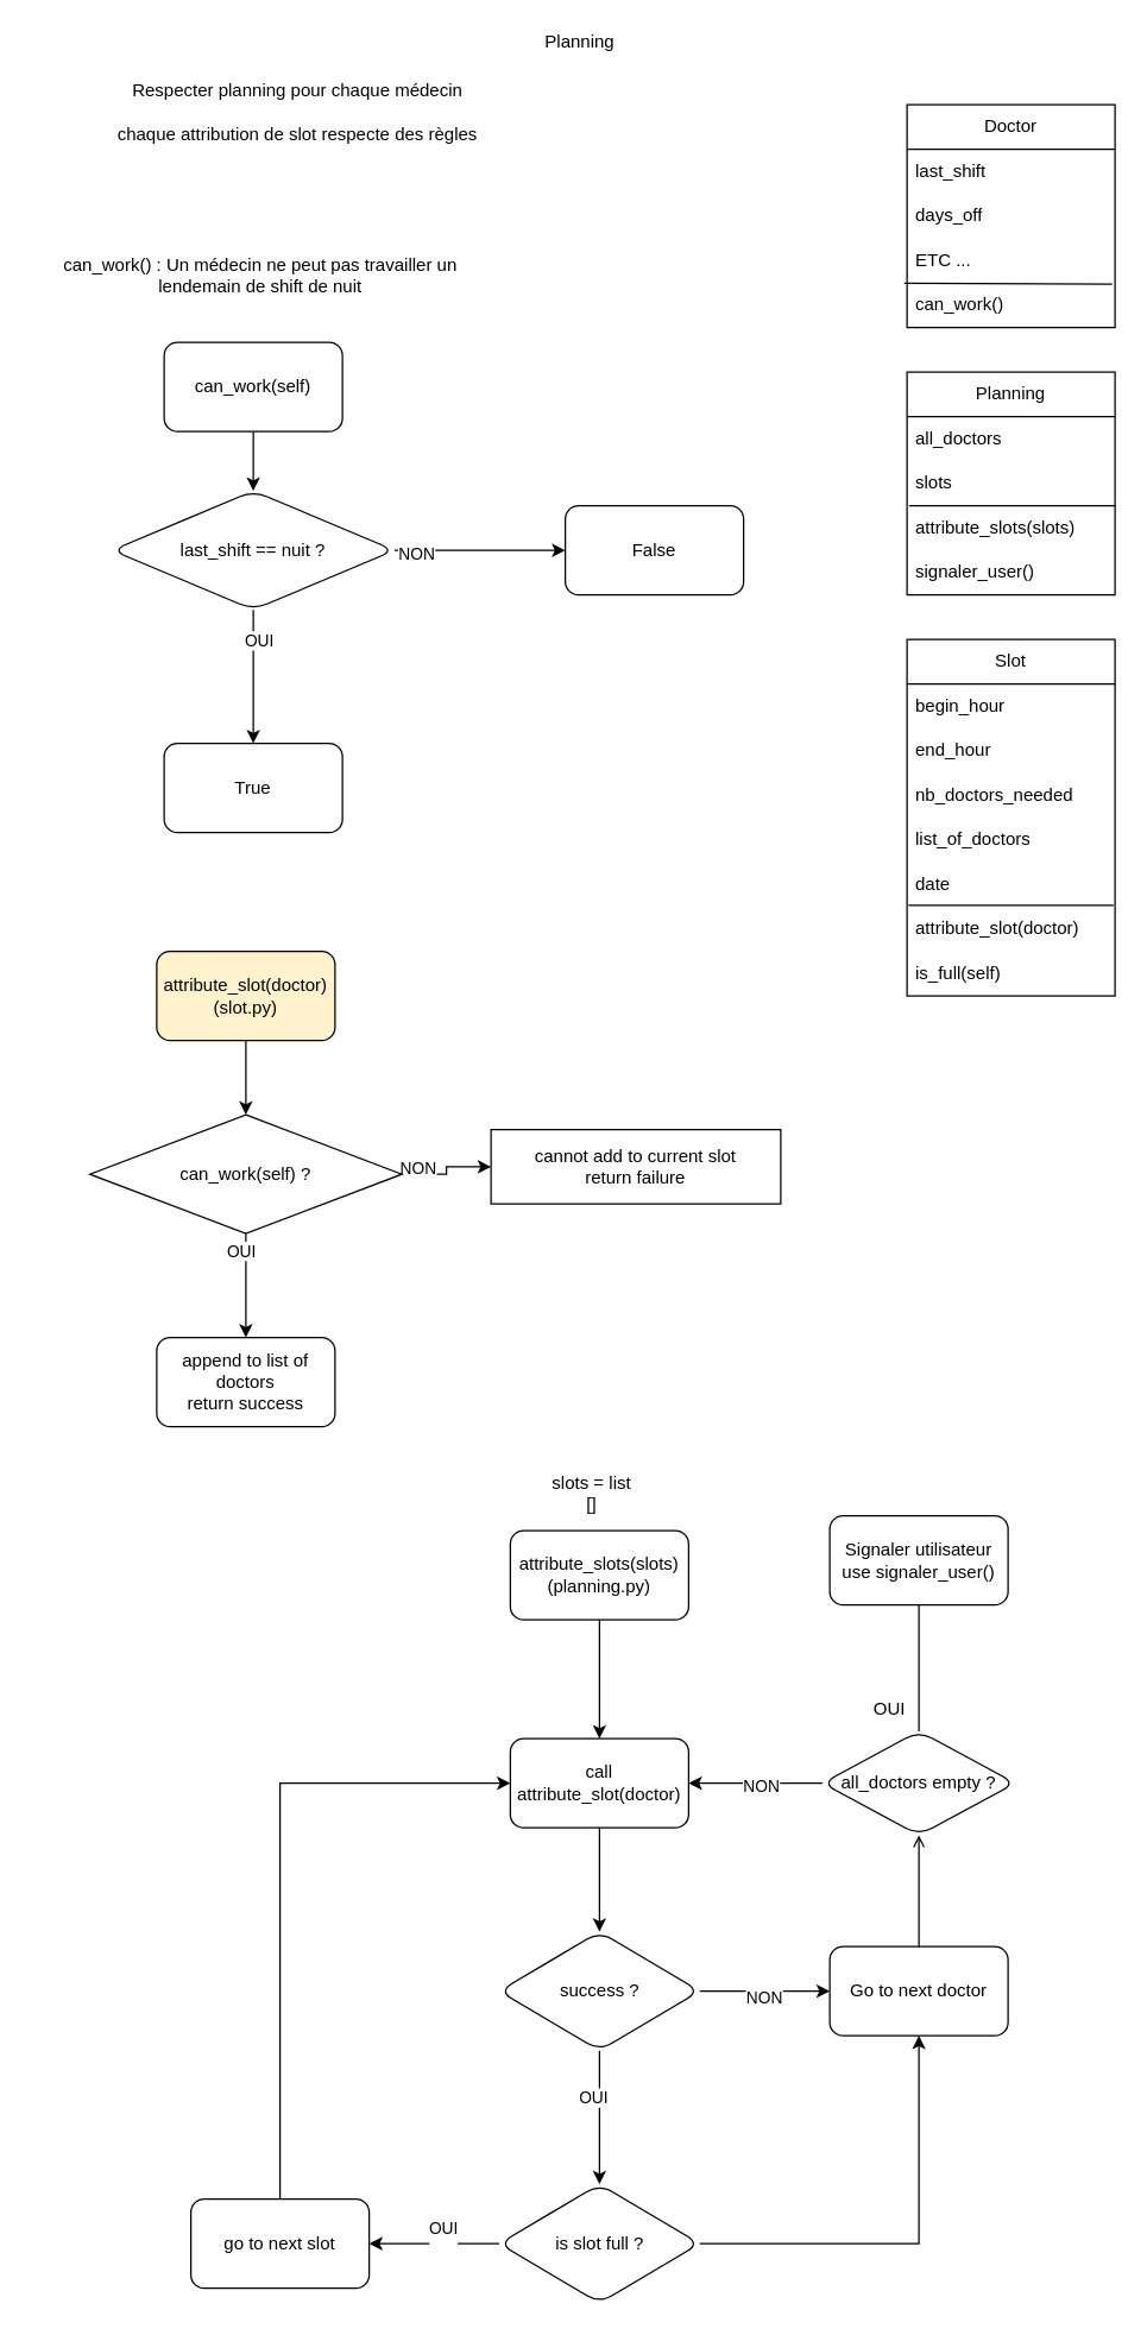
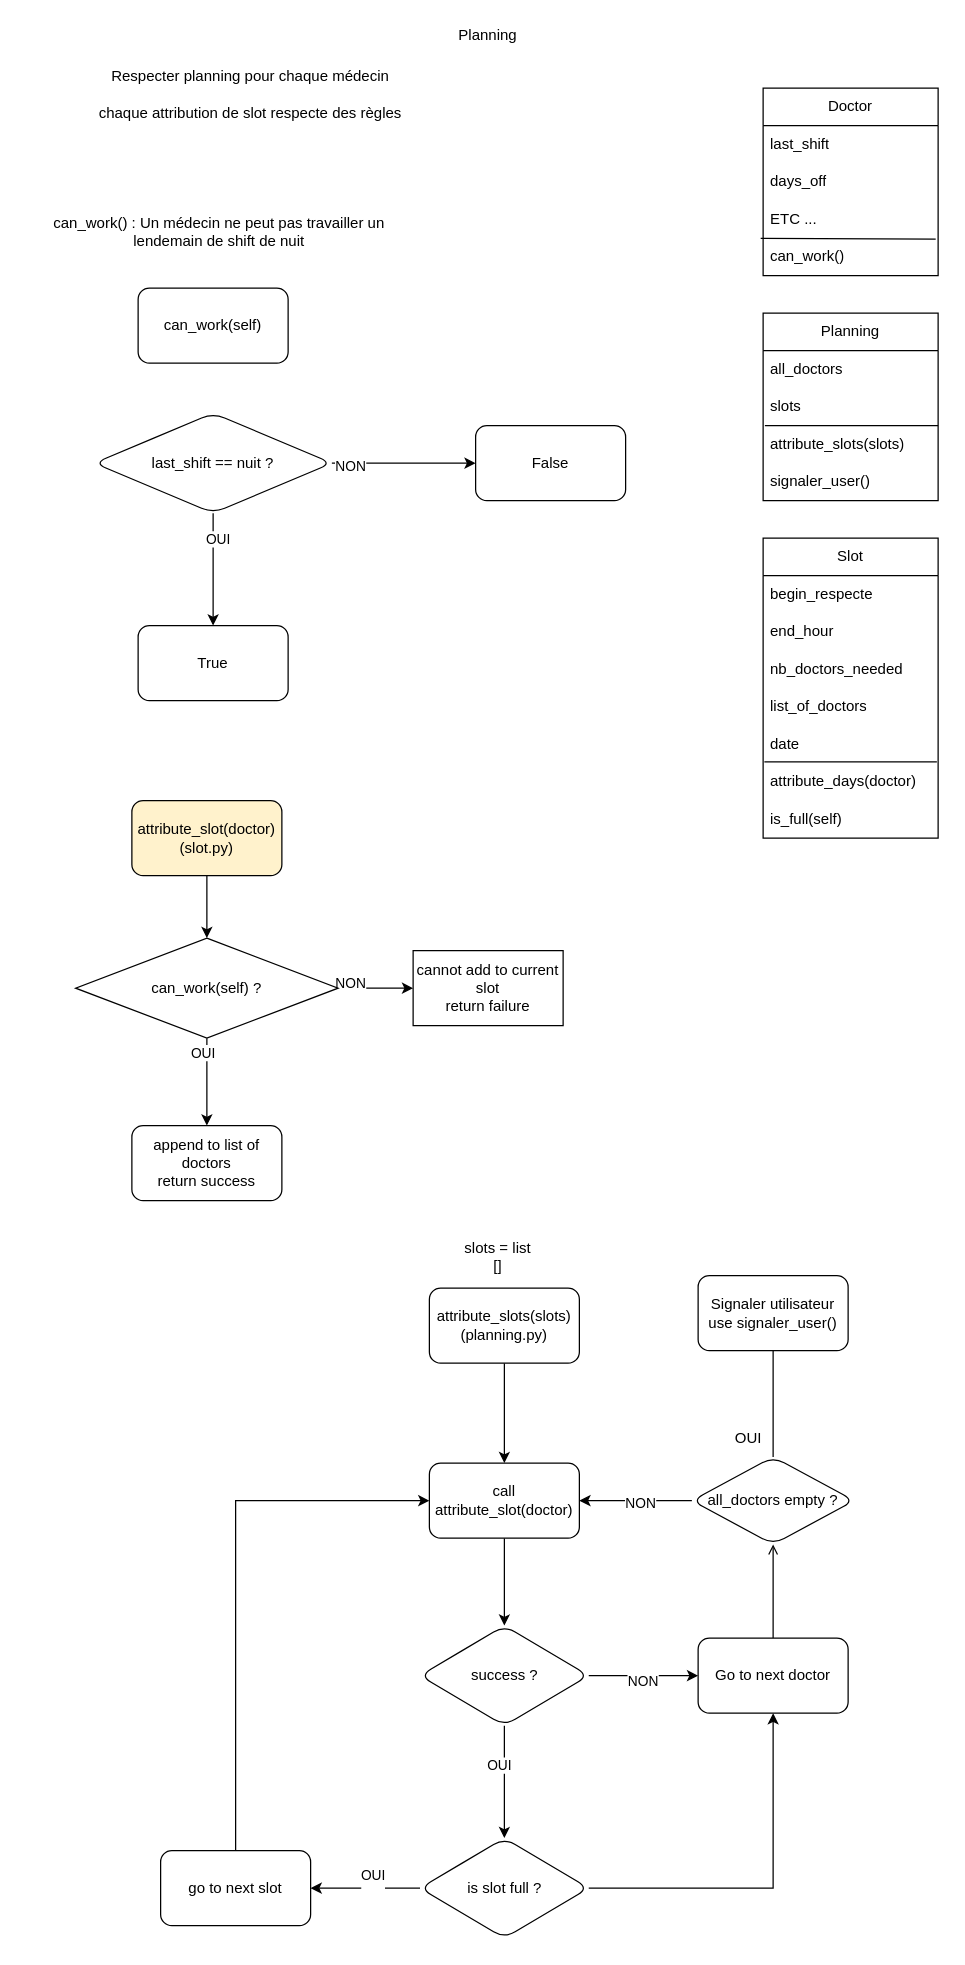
  <mxCell id="0" />
  <mxCell id="1" parent="0" />
  <mxCell id="2" value="&lt;div&gt;Planning&lt;/div&gt;&lt;div&gt;&lt;br&gt;&lt;/div&gt;" style="text;html=1;align=center;verticalAlign=middle;whiteSpace=wrap;rounded=0;" vertex="1" parent="1"><mxGeometry x="360" y="20" width="60" height="30" as="geometry" /></mxCell>
  <mxCell id="3" value="&lt;div&gt;Respecter planning pour chaque médecin&lt;/div&gt;&lt;div&gt;&lt;br&gt;&lt;/div&gt;&lt;div&gt;chaque attribution de slot respecte des règles&lt;/div&gt;" style="text;html=1;align=center;verticalAlign=middle;whiteSpace=wrap;rounded=0;" vertex="1" parent="1"><mxGeometry x="40" y="60" width="320" height="30" as="geometry" /></mxCell>
  <mxCell id="4" value="can_work() : Un médecin ne peut pas travailler un lendemain de shift de nuit" style="text;html=1;align=center;verticalAlign=middle;whiteSpace=wrap;rounded=0;" vertex="1" parent="1"><mxGeometry x="20" y="170" width="310" height="30" as="geometry" /></mxCell>
- <mxCell id="5" value="" style="edgeStyle=orthogonalEdgeStyle;rounded=0;orthogonalLoop=1;jettySize=auto;html=1;" edge="1" parent="1" source="6" target="11"><mxGeometry relative="1" as="geometry" /></mxCell>
  <mxCell id="6" value="can_work(self)" style="rounded=1;whiteSpace=wrap;html=1;" vertex="1" parent="1"><mxGeometry x="110" y="230" width="120" height="60" as="geometry" /></mxCell>
  <mxCell id="7" value="" style="edgeStyle=orthogonalEdgeStyle;rounded=0;orthogonalLoop=1;jettySize=auto;html=1;" edge="1" parent="1" source="11" target="12"><mxGeometry relative="1" as="geometry" /></mxCell>
  <mxCell id="8" value="&lt;div&gt;OUI&lt;/div&gt;" style="edgeLabel;html=1;align=center;verticalAlign=middle;resizable=0;points=[];" vertex="1" connectable="0" parent="7"><mxGeometry x="-0.556" y="3" relative="1" as="geometry"><mxPoint as="offset" /></mxGeometry></mxCell>
  <mxCell id="9" value="" style="edgeStyle=orthogonalEdgeStyle;rounded=0;orthogonalLoop=1;jettySize=auto;html=1;" edge="1" parent="1" source="11" target="13"><mxGeometry relative="1" as="geometry" /></mxCell>
  <mxCell id="10" value="NON" style="edgeLabel;html=1;align=center;verticalAlign=middle;resizable=0;points=[];" vertex="1" connectable="0" parent="9"><mxGeometry x="-0.756" y="-2" relative="1" as="geometry"><mxPoint as="offset" /></mxGeometry></mxCell>
  <mxCell id="11" value="last_shift == nuit ?" style="rhombus;whiteSpace=wrap;html=1;rounded=1;" vertex="1" parent="1"><mxGeometry x="75" y="330" width="190" height="80" as="geometry" /></mxCell>
  <mxCell id="12" value="True" style="whiteSpace=wrap;html=1;rounded=1;" vertex="1" parent="1"><mxGeometry x="110" y="500" width="120" height="60" as="geometry" /></mxCell>
  <mxCell id="13" value="False" style="whiteSpace=wrap;html=1;rounded=1;" vertex="1" parent="1"><mxGeometry x="380" y="340" width="120" height="60" as="geometry" /></mxCell>
  <mxCell id="14" value="Doctor" style="swimlane;fontStyle=0;childLayout=stackLayout;horizontal=1;startSize=30;horizontalStack=0;resizeParent=1;resizeParentMax=0;resizeLast=0;collapsible=1;marginBottom=0;whiteSpace=wrap;html=1;" vertex="1" parent="1"><mxGeometry x="610" y="70" width="140" height="150" as="geometry" /></mxCell>
  <mxCell id="15" value="last_shift" style="text;strokeColor=none;fillColor=none;align=left;verticalAlign=middle;spacingLeft=4;spacingRight=4;overflow=hidden;points=[[0,0.5],[1,0.5]];portConstraint=eastwest;rotatable=0;whiteSpace=wrap;html=1;" vertex="1" parent="14"><mxGeometry y="30" width="140" height="30" as="geometry" /></mxCell>
  <mxCell id="16" value="days_off" style="text;strokeColor=none;fillColor=none;align=left;verticalAlign=middle;spacingLeft=4;spacingRight=4;overflow=hidden;points=[[0,0.5],[1,0.5]];portConstraint=eastwest;rotatable=0;whiteSpace=wrap;html=1;" vertex="1" parent="14"><mxGeometry y="60" width="140" height="30" as="geometry" /></mxCell>
  <mxCell id="17" value="&lt;div&gt;ETC ...&lt;/div&gt;" style="text;strokeColor=none;fillColor=none;align=left;verticalAlign=middle;spacingLeft=4;spacingRight=4;overflow=hidden;points=[[0,0.5],[1,0.5]];portConstraint=eastwest;rotatable=0;whiteSpace=wrap;html=1;" vertex="1" parent="14"><mxGeometry y="90" width="140" height="30" as="geometry" /></mxCell>
  <mxCell id="18" value="&lt;div&gt;can_work()&lt;/div&gt;" style="text;strokeColor=none;fillColor=none;align=left;verticalAlign=middle;spacingLeft=4;spacingRight=4;overflow=hidden;points=[[0,0.5],[1,0.5]];portConstraint=eastwest;rotatable=0;whiteSpace=wrap;html=1;" vertex="1" parent="14"><mxGeometry y="120" width="140" height="30" as="geometry" /></mxCell>
  <mxCell id="19" value="" style="endArrow=none;html=1;rounded=0;exitX=-0.014;exitY=1.006;exitDx=0;exitDy=0;exitPerimeter=0;entryX=0.986;entryY=0.028;entryDx=0;entryDy=0;entryPerimeter=0;" edge="1" parent="14" source="17" target="18"><mxGeometry width="50" height="50" relative="1" as="geometry"><mxPoint x="-135" y="180" as="sourcePoint" /><mxPoint x="-85" y="130" as="targetPoint" /></mxGeometry></mxCell>
  <mxCell id="20" value="Planning" style="swimlane;fontStyle=0;childLayout=stackLayout;horizontal=1;startSize=30;horizontalStack=0;resizeParent=1;resizeParentMax=0;resizeLast=0;collapsible=1;marginBottom=0;whiteSpace=wrap;html=1;" vertex="1" parent="1"><mxGeometry x="610" y="250" width="140" height="150" as="geometry" /></mxCell>
  <mxCell id="21" value="all_doctors" style="text;strokeColor=none;fillColor=none;align=left;verticalAlign=middle;spacingLeft=4;spacingRight=4;overflow=hidden;points=[[0,0.5],[1,0.5]];portConstraint=eastwest;rotatable=0;whiteSpace=wrap;html=1;" vertex="1" parent="20"><mxGeometry y="30" width="140" height="30" as="geometry" /></mxCell>
  <mxCell id="22" value="slots" style="text;strokeColor=none;fillColor=none;align=left;verticalAlign=middle;spacingLeft=4;spacingRight=4;overflow=hidden;points=[[0,0.5],[1,0.5]];portConstraint=eastwest;rotatable=0;whiteSpace=wrap;html=1;" vertex="1" parent="20"><mxGeometry y="60" width="140" height="30" as="geometry" /></mxCell>
  <mxCell id="23" value="" style="endArrow=none;html=1;rounded=0;exitX=0.011;exitY=0.017;exitDx=0;exitDy=0;exitPerimeter=0;entryX=1.001;entryY=0.017;entryDx=0;entryDy=0;entryPerimeter=0;" edge="1" parent="20"><mxGeometry width="50" height="50" relative="1" as="geometry"><mxPoint x="1.4" y="90.0" as="sourcePoint" /><mxPoint x="140.0" y="90.0" as="targetPoint" /></mxGeometry></mxCell>
  <mxCell id="24" value="attribute_slots(slots)" style="text;strokeColor=none;fillColor=none;align=left;verticalAlign=middle;spacingLeft=4;spacingRight=4;overflow=hidden;points=[[0,0.5],[1,0.5]];portConstraint=eastwest;rotatable=0;whiteSpace=wrap;html=1;" vertex="1" parent="20"><mxGeometry y="90" width="140" height="30" as="geometry" /></mxCell>
  <mxCell id="25" value="signaler_user()" style="text;strokeColor=none;fillColor=none;align=left;verticalAlign=middle;spacingLeft=4;spacingRight=4;overflow=hidden;points=[[0,0.5],[1,0.5]];portConstraint=eastwest;rotatable=0;whiteSpace=wrap;html=1;" vertex="1" parent="20"><mxGeometry y="120" width="140" height="30" as="geometry" /></mxCell>
  <mxCell id="26" value="Slot" style="swimlane;fontStyle=0;childLayout=stackLayout;horizontal=1;startSize=30;horizontalStack=0;resizeParent=1;resizeParentMax=0;resizeLast=0;collapsible=1;marginBottom=0;whiteSpace=wrap;html=1;" vertex="1" parent="1"><mxGeometry x="610" y="430" width="140" height="240" as="geometry" /></mxCell>
- <mxCell id="27" value="begin_hour" style="text;strokeColor=none;fillColor=none;align=left;verticalAlign=middle;spacingLeft=4;spacingRight=4;overflow=hidden;points=[[0,0.5],[1,0.5]];portConstraint=eastwest;rotatable=0;whiteSpace=wrap;html=1;" vertex="1" parent="26"><mxGeometry y="30" width="140" height="30" as="geometry" /></mxCell>
+ <mxCell id="27" value="begin_respecte" style="text;strokeColor=none;fillColor=none;align=left;verticalAlign=middle;spacingLeft=4;spacingRight=4;overflow=hidden;points=[[0,0.5],[1,0.5]];portConstraint=eastwest;rotatable=0;whiteSpace=wrap;html=1;" vertex="1" parent="26"><mxGeometry y="30" width="140" height="30" as="geometry" /></mxCell>
  <mxCell id="28" value="end_hour" style="text;strokeColor=none;fillColor=none;align=left;verticalAlign=middle;spacingLeft=4;spacingRight=4;overflow=hidden;points=[[0,0.5],[1,0.5]];portConstraint=eastwest;rotatable=0;whiteSpace=wrap;html=1;" vertex="1" parent="26"><mxGeometry y="60" width="140" height="30" as="geometry" /></mxCell>
  <mxCell id="29" value="&lt;div&gt;nb_doctors_needed&lt;/div&gt;" style="text;strokeColor=none;fillColor=none;align=left;verticalAlign=middle;spacingLeft=4;spacingRight=4;overflow=hidden;points=[[0,0.5],[1,0.5]];portConstraint=eastwest;rotatable=0;whiteSpace=wrap;html=1;" vertex="1" parent="26"><mxGeometry y="90" width="140" height="30" as="geometry" /></mxCell>
  <mxCell id="30" value="list_of_doctors" style="text;strokeColor=none;fillColor=none;align=left;verticalAlign=middle;spacingLeft=4;spacingRight=4;overflow=hidden;points=[[0,0.5],[1,0.5]];portConstraint=eastwest;rotatable=0;whiteSpace=wrap;html=1;" vertex="1" parent="26"><mxGeometry y="120" width="140" height="30" as="geometry" /></mxCell>
  <mxCell id="31" value="date" style="text;strokeColor=none;fillColor=none;align=left;verticalAlign=middle;spacingLeft=4;spacingRight=4;overflow=hidden;points=[[0,0.5],[1,0.5]];portConstraint=eastwest;rotatable=0;whiteSpace=wrap;html=1;" vertex="1" parent="26"><mxGeometry y="150" width="140" height="30" as="geometry" /></mxCell>
  <mxCell id="32" value="" style="endArrow=none;html=1;rounded=0;exitX=0.011;exitY=0.017;exitDx=0;exitDy=0;exitPerimeter=0;entryX=1.001;entryY=0.017;entryDx=0;entryDy=0;entryPerimeter=0;" edge="1" parent="26"><mxGeometry width="50" height="50" relative="1" as="geometry"><mxPoint x="1" y="179.09" as="sourcePoint" /><mxPoint x="139" y="179.09" as="targetPoint" /></mxGeometry></mxCell>
- <mxCell id="33" value="attribute_slot(doctor)" style="text;strokeColor=none;fillColor=none;align=left;verticalAlign=middle;spacingLeft=4;spacingRight=4;overflow=hidden;points=[[0,0.5],[1,0.5]];portConstraint=eastwest;rotatable=0;whiteSpace=wrap;html=1;" vertex="1" parent="26"><mxGeometry y="180" width="140" height="30" as="geometry" /></mxCell>
+ <mxCell id="33" value="attribute_days(doctor)" style="text;strokeColor=none;fillColor=none;align=left;verticalAlign=middle;spacingLeft=4;spacingRight=4;overflow=hidden;points=[[0,0.5],[1,0.5]];portConstraint=eastwest;rotatable=0;whiteSpace=wrap;html=1;" vertex="1" parent="26"><mxGeometry y="180" width="140" height="30" as="geometry" /></mxCell>
  <mxCell id="34" value="is_full(self)" style="text;strokeColor=none;fillColor=none;align=left;verticalAlign=middle;spacingLeft=4;spacingRight=4;overflow=hidden;points=[[0,0.5],[1,0.5]];portConstraint=eastwest;rotatable=0;whiteSpace=wrap;html=1;" vertex="1" parent="26"><mxGeometry y="210" width="140" height="30" as="geometry" /></mxCell>
  <mxCell id="35" value="" style="edgeStyle=orthogonalEdgeStyle;rounded=0;orthogonalLoop=1;jettySize=auto;html=1;" edge="1" parent="1" source="36" target="41"><mxGeometry relative="1" as="geometry" /></mxCell>
  <mxCell id="36" value="&lt;div&gt;attribute_slot(doctor)&lt;/div&gt;&lt;div&gt;(slot.py)&lt;/div&gt;" style="rounded=1;whiteSpace=wrap;html=1;fillColor=#fff2cc;" vertex="1" parent="1"><mxGeometry x="105" y="640" width="120" height="60" as="geometry" /></mxCell>
  <mxCell id="37" value="" style="edgeStyle=orthogonalEdgeStyle;rounded=0;orthogonalLoop=1;jettySize=auto;html=1;" edge="1" parent="1" source="41"><mxGeometry relative="1" as="geometry"><mxPoint x="165" y="900" as="targetPoint" /></mxGeometry></mxCell>
  <mxCell id="38" value="&lt;div&gt;OUI&lt;/div&gt;" style="edgeLabel;html=1;align=center;verticalAlign=middle;resizable=0;points=[];" vertex="1" connectable="0" parent="37"><mxGeometry x="-0.689" y="-4" relative="1" as="geometry"><mxPoint as="offset" /></mxGeometry></mxCell>
  <mxCell id="39" value="" style="edgeStyle=orthogonalEdgeStyle;rounded=0;orthogonalLoop=1;jettySize=auto;html=1;" edge="1" parent="1" source="41" target="43"><mxGeometry relative="1" as="geometry" /></mxCell>
  <mxCell id="40" value="NON" style="edgeLabel;html=1;align=center;verticalAlign=middle;resizable=0;points=[];" vertex="1" connectable="0" parent="39"><mxGeometry x="-0.69" y="5" relative="1" as="geometry"><mxPoint as="offset" /></mxGeometry></mxCell>
  <mxCell id="41" value="can_work(self) ?" style="rhombus;whiteSpace=wrap;html=1;" vertex="1" parent="1"><mxGeometry x="60" y="750" width="210" height="80" as="geometry" /></mxCell>
  <mxCell id="42" value="&lt;div&gt;append to list of doctors&lt;br&gt;return success&lt;/div&gt;" style="rounded=1;whiteSpace=wrap;html=1;" vertex="1" parent="1"><mxGeometry x="105" y="900" width="120" height="60" as="geometry" /></mxCell>
- <mxCell id="43" value="cannot add to current slot&lt;br&gt;return failure" style="whiteSpace=wrap;html=1;" vertex="1" parent="1"><mxGeometry x="330" y="760" width="195" height="50" as="geometry" /></mxCell>
+ <mxCell id="43" value="cannot add to current slot&lt;br&gt;return failure" style="whiteSpace=wrap;html=1;" vertex="1" parent="1"><mxGeometry x="330" y="760" width="120" height="60" as="geometry" /></mxCell>
  <mxCell id="44" value="" style="edgeStyle=orthogonalEdgeStyle;rounded=0;orthogonalLoop=1;jettySize=auto;html=1;" edge="1" parent="1" source="45"><mxGeometry relative="1" as="geometry"><mxPoint x="403" y="1170" as="targetPoint" /></mxGeometry></mxCell>
  <mxCell id="45" value="attribute_slots(slots)&lt;br&gt;(planning.py)" style="rounded=1;whiteSpace=wrap;html=1;" vertex="1" parent="1"><mxGeometry x="343" y="1030" width="120" height="60" as="geometry" /></mxCell>
  <mxCell id="46" value="slots = list []" style="text;html=1;align=center;verticalAlign=middle;whiteSpace=wrap;rounded=0;" vertex="1" parent="1"><mxGeometry x="368" y="990" width="60" height="30" as="geometry" /></mxCell>
  <mxCell id="47" value="" style="edgeStyle=orthogonalEdgeStyle;rounded=0;orthogonalLoop=1;jettySize=auto;html=1;" edge="1" parent="1" source="48" target="53"><mxGeometry relative="1" as="geometry" /></mxCell>
  <mxCell id="48" value="call attribute_slot(doctor)" style="whiteSpace=wrap;html=1;rounded=1;" vertex="1" parent="1"><mxGeometry x="343" y="1170" width="120" height="60" as="geometry" /></mxCell>
  <mxCell id="49" value="" style="edgeStyle=orthogonalEdgeStyle;rounded=0;orthogonalLoop=1;jettySize=auto;html=1;" edge="1" parent="1" source="53"><mxGeometry relative="1" as="geometry"><mxPoint x="403" y="1470" as="targetPoint" /></mxGeometry></mxCell>
  <mxCell id="50" value="OUI" style="edgeLabel;html=1;align=center;verticalAlign=middle;resizable=0;points=[];" vertex="1" connectable="0" parent="49"><mxGeometry x="-0.311" y="-5" relative="1" as="geometry"><mxPoint as="offset" /></mxGeometry></mxCell>
  <mxCell id="51" value="" style="edgeStyle=orthogonalEdgeStyle;rounded=0;orthogonalLoop=1;jettySize=auto;html=1;" edge="1" parent="1" source="53" target="61"><mxGeometry relative="1" as="geometry" /></mxCell>
  <mxCell id="52" value="NON" style="edgeLabel;html=1;align=center;verticalAlign=middle;resizable=0;points=[];" vertex="1" connectable="0" parent="51"><mxGeometry x="-0.006" y="-4" relative="1" as="geometry"><mxPoint as="offset" /></mxGeometry></mxCell>
  <mxCell id="53" value="success ?" style="rhombus;whiteSpace=wrap;html=1;rounded=1;" vertex="1" parent="1"><mxGeometry x="335.5" y="1300" width="135" height="80" as="geometry" /></mxCell>
  <mxCell id="54" value="" style="edgeStyle=orthogonalEdgeStyle;rounded=0;orthogonalLoop=1;jettySize=auto;html=1;" edge="1" parent="1" source="57" target="59"><mxGeometry relative="1" as="geometry" /></mxCell>
  <mxCell id="55" value="&lt;div&gt;OUI&lt;/div&gt;&lt;div&gt;&lt;br&gt;&lt;/div&gt;" style="edgeLabel;html=1;align=center;verticalAlign=middle;resizable=0;points=[];" vertex="1" connectable="0" parent="54"><mxGeometry x="-0.12" y="-4" relative="1" as="geometry"><mxPoint x="1" as="offset" /></mxGeometry></mxCell>
  <mxCell id="56" style="edgeStyle=orthogonalEdgeStyle;rounded=0;orthogonalLoop=1;jettySize=auto;html=1;entryX=0.5;entryY=1;entryDx=0;entryDy=0;" edge="1" parent="1" source="57" target="61"><mxGeometry relative="1" as="geometry" /></mxCell>
  <mxCell id="57" value="is slot full ?" style="rhombus;whiteSpace=wrap;html=1;rounded=1;" vertex="1" parent="1"><mxGeometry x="335.5" y="1470" width="135" height="80" as="geometry" /></mxCell>
  <mxCell id="58" style="edgeStyle=orthogonalEdgeStyle;rounded=0;orthogonalLoop=1;jettySize=auto;html=1;exitX=0.5;exitY=0;exitDx=0;exitDy=0;entryX=0;entryY=0.5;entryDx=0;entryDy=0;" edge="1" parent="1" source="59" target="48"><mxGeometry relative="1" as="geometry" /></mxCell>
  <mxCell id="59" value="go to next slot" style="whiteSpace=wrap;html=1;rounded=1;" vertex="1" parent="1"><mxGeometry x="128" y="1480" width="120" height="60" as="geometry" /></mxCell>
  <mxCell id="60" value="" style="edgeStyle=orthogonalEdgeStyle;rounded=0;orthogonalLoop=1;jettySize=auto;html=1;endArrow=open;" edge="1" parent="1" source="61" target="65"><mxGeometry relative="1" as="geometry" /></mxCell>
  <mxCell id="61" value="Go to next doctor" style="whiteSpace=wrap;html=1;rounded=1;" vertex="1" parent="1"><mxGeometry x="558" y="1310" width="120" height="60" as="geometry" /></mxCell>
  <mxCell id="62" value="" style="edgeStyle=orthogonalEdgeStyle;rounded=0;orthogonalLoop=1;jettySize=auto;html=1;" edge="1" parent="1" source="65" target="48"><mxGeometry relative="1" as="geometry" /></mxCell>
  <mxCell id="63" value="NON" style="edgeLabel;html=1;align=center;verticalAlign=middle;resizable=0;points=[];" vertex="1" connectable="0" parent="62"><mxGeometry x="-0.067" y="1" relative="1" as="geometry"><mxPoint as="offset" /></mxGeometry></mxCell>
  <mxCell id="64" value="" style="edgeStyle=orthogonalEdgeStyle;rounded=0;orthogonalLoop=1;jettySize=auto;html=1;endArrow=none;" edge="1" parent="1" source="65" target="66"><mxGeometry relative="1" as="geometry" /></mxCell>
  <mxCell id="65" value="all_doctors empty ?" style="rhombus;whiteSpace=wrap;html=1;rounded=1;" vertex="1" parent="1"><mxGeometry x="553" y="1165" width="130" height="70" as="geometry" /></mxCell>
  <mxCell id="66" value="&lt;div&gt;Signaler utilisateur&lt;br&gt;use signaler_user()&lt;/div&gt;" style="whiteSpace=wrap;html=1;rounded=1;" vertex="1" parent="1"><mxGeometry x="558" y="1020" width="120" height="60" as="geometry" /></mxCell>
  <mxCell id="67" value="&lt;div&gt;OUI&lt;/div&gt;" style="text;html=1;align=center;verticalAlign=middle;resizable=0;points=[];autosize=1;strokeColor=none;fillColor=none;" vertex="1" parent="1"><mxGeometry x="578" y="1135" width="40" height="30" as="geometry" /></mxCell>
